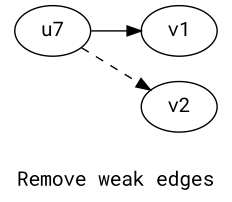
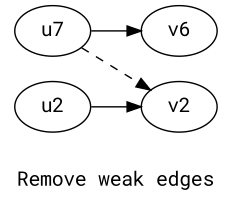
  digraph {
    fontname="Roboto Mono"
    label="Remove weak edges"
    rankdir=LR
    node [fontname="Roboto Mono"]
    edge [fontname="Roboto Mono"]
    n1 [label=u7]
-   v1
+   v1 [label=v6]
    v2
+   u2
    n1 -> v1
    n1 -> v2 [style=dashed]
+   u2 -> v2
  }
